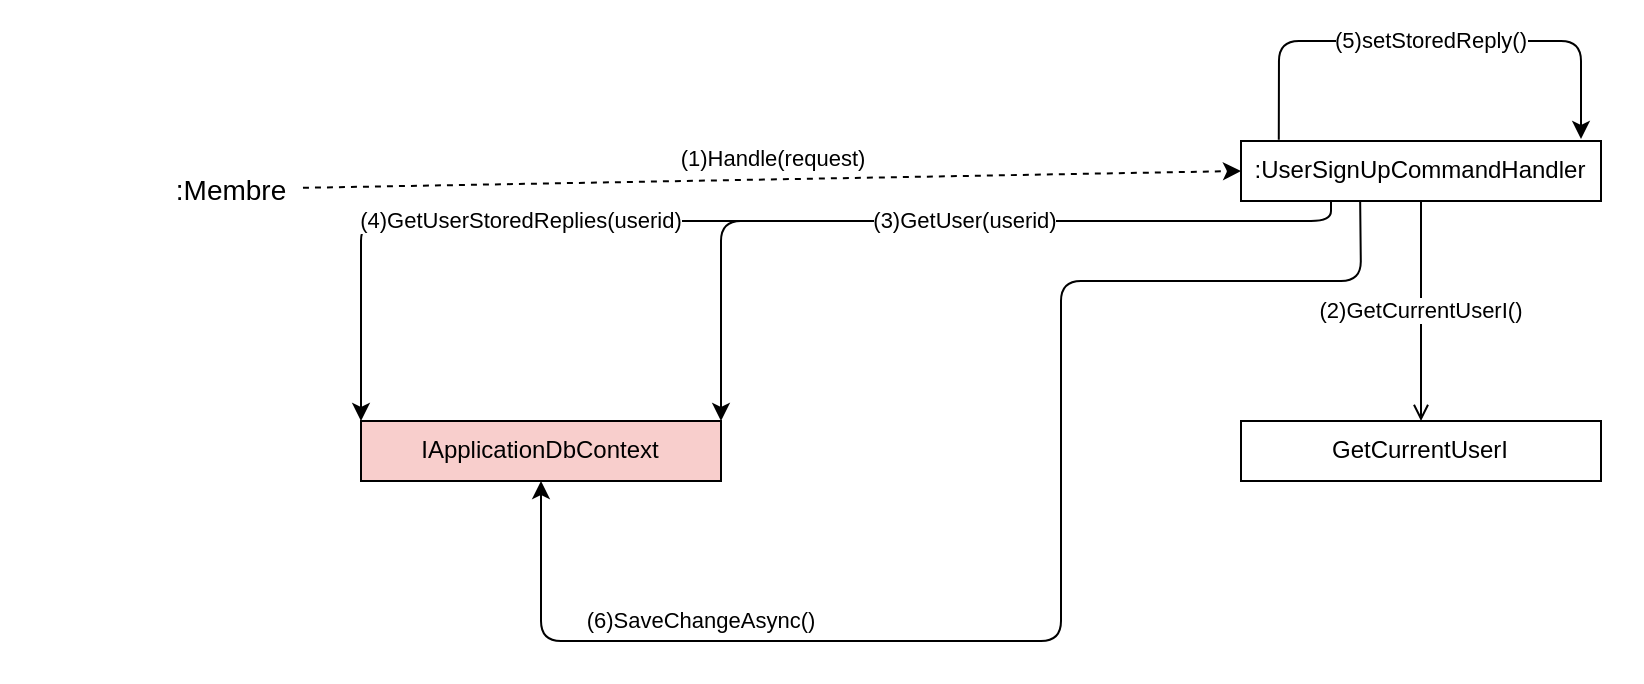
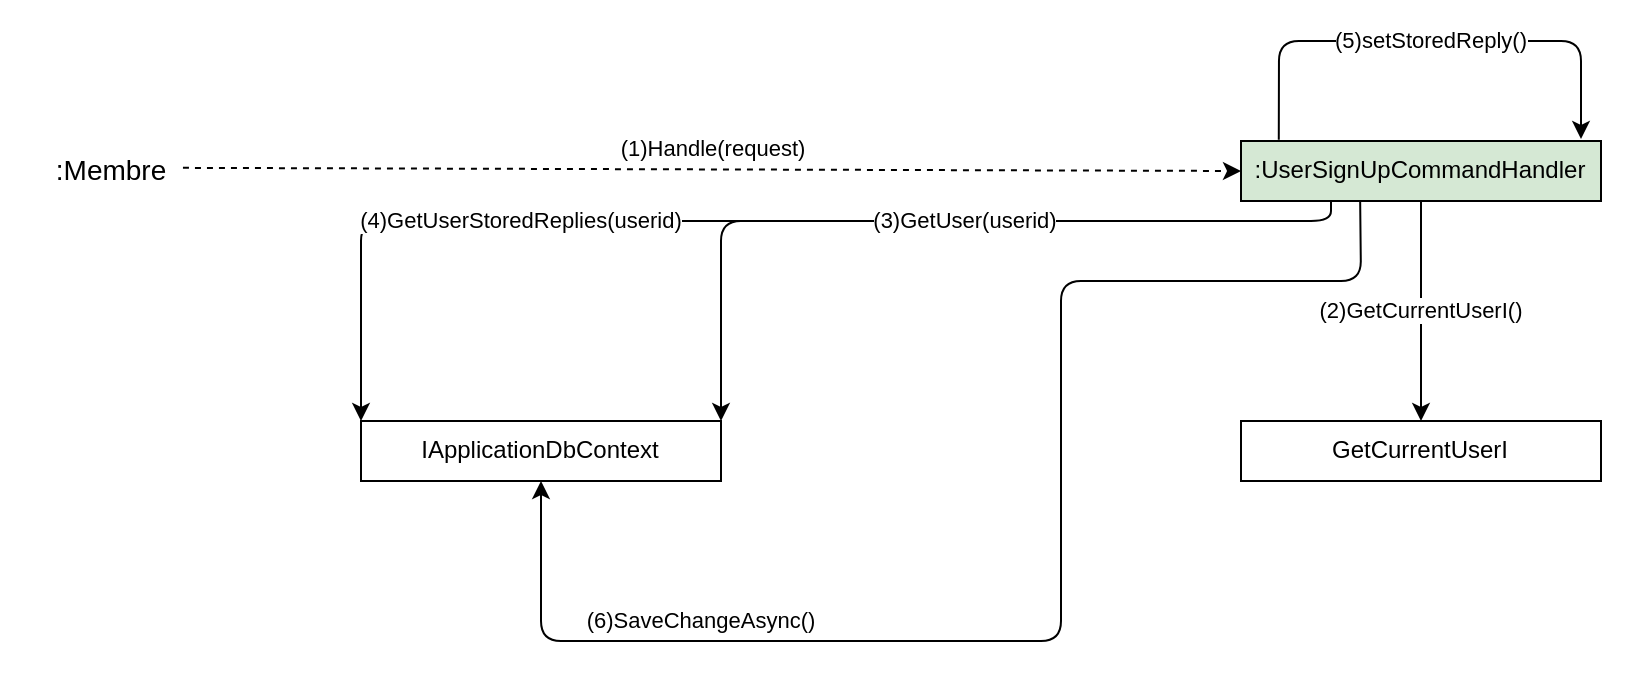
  <mxCell id="0" />
  <mxCell id="1" parent="0" />
- <mxCell id="2" value=":&lt;span&gt;UserSignUpCommandHandler&lt;/span&gt;" style="rounded=0;whiteSpace=wrap;html=1;" parent="1" vertex="1"><mxGeometry x="620" y="70" width="180" height="30" as="geometry" /></mxCell>
+ <mxCell id="2" value=":&lt;span&gt;UserSignUpCommandHandler&lt;/span&gt;" style="rounded=0;whiteSpace=wrap;html=1;fillColor=#d5e8d4;" parent="1" vertex="1"><mxGeometry x="620" y="70" width="180" height="30" as="geometry" /></mxCell>
  <mxCell id="3" value="(1)Handle(request)" style="endArrow=classic;html=1;exitX=1.014;exitY=0.421;exitDx=0;exitDy=0;entryX=0;entryY=0.5;entryDx=0;entryDy=0;exitPerimeter=0;dashed=1;" parent="1" source="4" target="2" edge="1"><mxGeometry y="10" width="50" height="50" relative="1" as="geometry"><mxPoint x="90" y="70" as="sourcePoint" /><mxPoint x="440" y="70" as="targetPoint" /><mxPoint as="offset" /></mxGeometry></mxCell>
- <mxCell id="4" value=":Membre" style="text;html=1;align=center;verticalAlign=middle;resizable=0;points=[];autosize=1;fontSize=14;" parent="1" vertex="1"><mxGeometry x="80" y="85" width="70" height="20" as="geometry" /></mxCell>
+ <mxCell id="4" value=":Membre" style="text;html=1;align=center;verticalAlign=middle;resizable=0;points=[];autosize=1;fontSize=14;" parent="1" vertex="1"><mxGeometry y="75" width="70" height="20" as="geometry" x="20" /></mxCell>
  <mxCell id="5" value="GetCurrentUserI" style="rounded=0;whiteSpace=wrap;html=1;" parent="1" vertex="1"><mxGeometry x="620" y="210" width="180" height="30" as="geometry" /></mxCell>
- <mxCell id="6" value="IApplicationDbContext" style="rounded=0;whiteSpace=wrap;html=1;fillColor=#f8cecc;" parent="1" vertex="1"><mxGeometry x="180" y="210" width="180" height="30" as="geometry" /></mxCell>
- <mxCell id="7" value="(2)GetCurrentUserI()" style="endArrow=open;html=1;exitX=0.5;exitY=1;exitDx=0;exitDy=0;entryX=0.5;entryY=0;entryDx=0;entryDy=0;" parent="1" source="2" target="5" edge="1"><mxGeometry width="50" height="50" relative="1" as="geometry"><mxPoint x="480" y="180" as="sourcePoint" /><mxPoint x="530" y="130" as="targetPoint" /></mxGeometry></mxCell>
+ <mxCell id="6" value="IApplicationDbContext" style="rounded=0;whiteSpace=wrap;html=1;" parent="1" vertex="1"><mxGeometry x="180" y="210" width="180" height="30" as="geometry" /></mxCell>
+ <mxCell id="7" value="(2)GetCurrentUserI()" style="endArrow=classic;html=1;exitX=0.5;exitY=1;exitDx=0;exitDy=0;entryX=0.5;entryY=0;entryDx=0;entryDy=0;" parent="1" source="2" target="5" edge="1"><mxGeometry width="50" height="50" relative="1" as="geometry"><mxPoint x="480" y="180" as="sourcePoint" /><mxPoint x="530" y="130" as="targetPoint" /></mxGeometry></mxCell>
  <mxCell id="8" value="(3)GetUser(userid)" style="endArrow=classic;html=1;exitX=0.25;exitY=1;exitDx=0;exitDy=0;entryX=1;entryY=0;entryDx=0;entryDy=0;" parent="1" source="2" target="6" edge="1"><mxGeometry x="-0.069" width="50" height="50" relative="1" as="geometry"><mxPoint x="720" y="110" as="sourcePoint" /><mxPoint x="720" y="220" as="targetPoint" /><Array as="points"><mxPoint x="665" y="110" /><mxPoint x="360" y="110" /></Array><mxPoint as="offset" /></mxGeometry></mxCell>
  <mxCell id="9" value="&lt;span style=&quot;color: rgb(0 , 0 , 0) ; font-family: &amp;#34;helvetica&amp;#34; ; font-size: 11px ; font-style: normal ; font-weight: 400 ; letter-spacing: normal ; text-align: center ; text-indent: 0px ; text-transform: none ; word-spacing: 0px ; background-color: rgb(255 , 255 , 255) ; display: inline ; float: none&quot;&gt;(4)GetUserStoredReplies(userid)&lt;/span&gt;" style="endArrow=classic;html=1;entryX=0;entryY=0;entryDx=0;entryDy=0;" parent="1" edge="1"><mxGeometry x="-0.2" width="50" height="50" relative="1" as="geometry"><mxPoint x="380" y="110" as="sourcePoint" /><mxPoint x="180" y="210" as="targetPoint" /><Array as="points"><mxPoint x="180" y="110" /></Array><mxPoint as="offset" /></mxGeometry></mxCell>
  <mxCell id="10" value="&lt;span style=&quot;color: rgb(0 , 0 , 0) ; font-family: &amp;#34;helvetica&amp;#34; ; font-size: 11px ; font-style: normal ; font-weight: 400 ; letter-spacing: normal ; text-align: center ; text-indent: 0px ; text-transform: none ; word-spacing: 0px ; background-color: rgb(255 , 255 , 255) ; display: inline ; float: none&quot;&gt;(6)SaveChangeAsync()&lt;/span&gt;" style="endArrow=classic;html=1;entryX=0.5;entryY=1;entryDx=0;entryDy=0;exitX=0.331;exitY=0.995;exitDx=0;exitDy=0;exitPerimeter=0;" parent="1" target="6" edge="1" source="2"><mxGeometry x="0.548" y="-10" width="50" height="50" relative="1" as="geometry"><mxPoint x="690" y="140" as="sourcePoint" /><mxPoint x="420" y="180" as="targetPoint" /><Array as="points"><mxPoint x="680" y="140" /><mxPoint x="530" y="140" /><mxPoint x="530" y="320" /><mxPoint x="270" y="320" /></Array><mxPoint as="offset" /></mxGeometry></mxCell>
  <mxCell id="11" value="&lt;span style=&quot;color: rgb(0 , 0 , 0) ; font-family: &amp;#34;helvetica&amp;#34; ; font-size: 11px ; font-style: normal ; font-weight: 400 ; letter-spacing: normal ; text-align: center ; text-indent: 0px ; text-transform: none ; word-spacing: 0px ; background-color: rgb(255 , 255 , 255) ; display: inline ; float: none&quot;&gt;(5)setStoredReply()&lt;/span&gt;" style="endArrow=classic;html=1;exitX=0.105;exitY=-0.022;exitDx=0;exitDy=0;exitPerimeter=0;" edge="1" parent="1" source="2"><mxGeometry width="50" height="50" relative="1" as="geometry"><mxPoint x="670" y="120" as="sourcePoint" /><mxPoint x="790" y="69" as="targetPoint" /><Array as="points"><mxPoint x="639" y="20" /><mxPoint x="790" y="20" /></Array></mxGeometry></mxCell>
